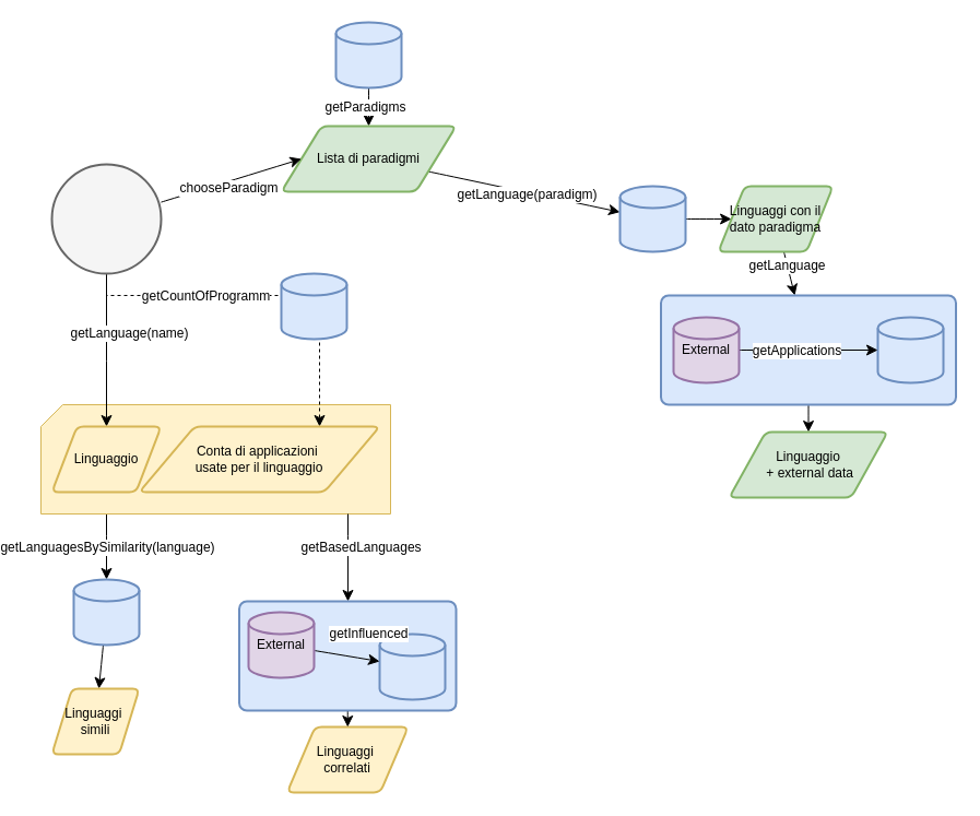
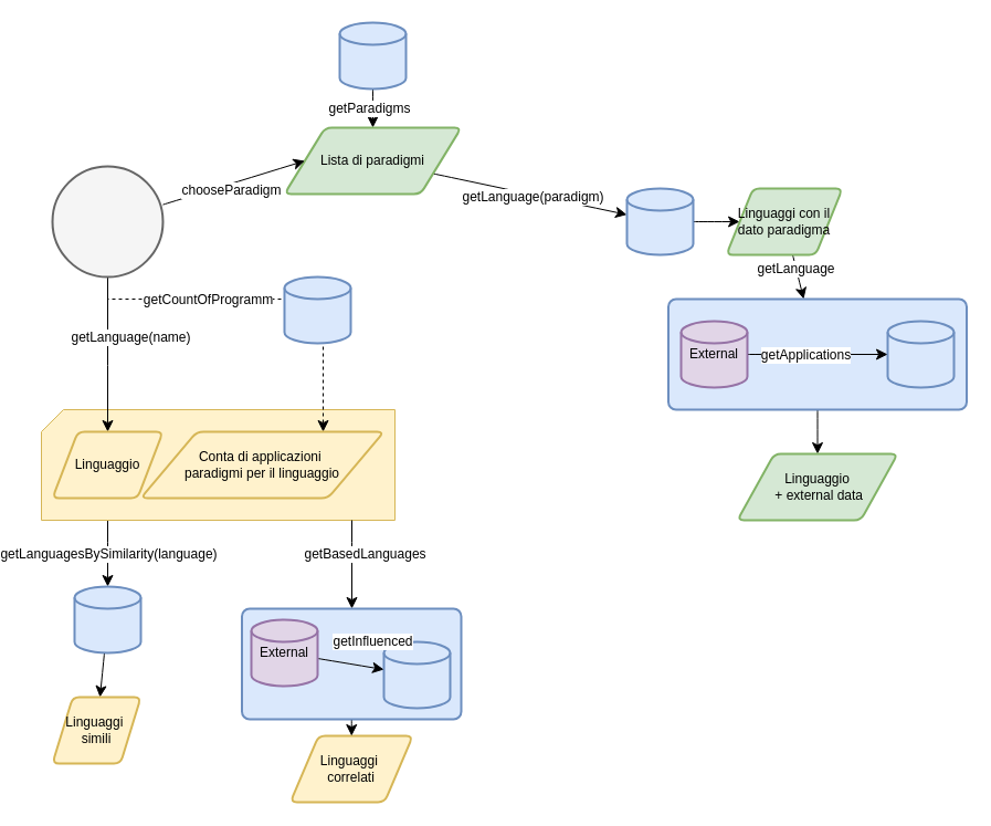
  <mxCell id="0" />
  <mxCell id="1" parent="0" />
  <mxCell id="2" style="edgeStyle=orthogonalEdgeStyle;rounded=0;orthogonalLoop=1;jettySize=auto;html=1;fontSize=12;startSize=8;endSize=8;" edge="1" parent="1" source="4" target="34"><mxGeometry relative="1" as="geometry"><Array as="points"><mxPoint x="80" y="490" /><mxPoint x="80" y="490" /></Array></mxGeometry></mxCell>
  <mxCell id="3" value="getLanguagesBySimilarity(language)" style="edgeLabel;html=1;align=center;verticalAlign=middle;resizable=0;points=[];fontSize=12;" vertex="1" connectable="0" parent="2"><mxGeometry x="0.127" y="1" relative="1" as="geometry"><mxPoint x="-1" y="-4" as="offset" /></mxGeometry></mxCell>
  <mxCell id="4" value="" style="verticalLabelPosition=bottom;verticalAlign=top;html=1;shape=card;whiteSpace=wrap;size=20;arcSize=12;fillColor=#fff2cc;strokeColor=#d6b656;" vertex="1" parent="1"><mxGeometry x="20" y="370" width="320" height="100" as="geometry" /></mxCell>
  <mxCell id="5" style="edgeStyle=none;curved=1;rounded=0;orthogonalLoop=1;jettySize=auto;html=1;fontSize=12;startSize=8;endSize=8;entryX=0.5;entryY=0;entryDx=0;entryDy=0;" edge="1" parent="1" source="17" target="9"><mxGeometry relative="1" as="geometry"><mxPoint x="390" y="90" as="targetPoint" /></mxGeometry></mxCell>
  <mxCell id="6" value="getParadigms" style="edgeLabel;html=1;align=center;verticalAlign=middle;resizable=0;points=[];fontSize=12;" vertex="1" connectable="0" parent="5"><mxGeometry x="-0.022" y="-4" relative="1" as="geometry"><mxPoint as="offset" /></mxGeometry></mxCell>
  <mxCell id="7" style="edgeStyle=none;curved=1;rounded=0;orthogonalLoop=1;jettySize=auto;html=1;fontSize=12;startSize=8;endSize=8;" edge="1" parent="1" source="9" target="19"><mxGeometry relative="1" as="geometry" /></mxCell>
  <mxCell id="8" value="getLanguage(paradigm)" style="edgeLabel;html=1;align=center;verticalAlign=middle;resizable=0;points=[];fontSize=12;" vertex="1" connectable="0" parent="7"><mxGeometry x="0.147" y="-2" relative="1" as="geometry"><mxPoint x="-10" y="-2" as="offset" /></mxGeometry></mxCell>
  <mxCell id="9" value="Lista di paradigmi" style="shape=parallelogram;html=1;strokeWidth=2;perimeter=parallelogramPerimeter;whiteSpace=wrap;rounded=1;arcSize=12;size=0.23;fillColor=#d5e8d4;strokeColor=#82b366;" vertex="1" parent="1"><mxGeometry x="240" y="115" width="160" height="60" as="geometry" /></mxCell>
  <mxCell id="10" style="edgeStyle=none;curved=1;rounded=0;orthogonalLoop=1;jettySize=auto;html=1;entryX=0;entryY=0.5;entryDx=0;entryDy=0;fontSize=12;startSize=8;endSize=8;" edge="1" parent="1" source="16" target="9"><mxGeometry relative="1" as="geometry" /></mxCell>
  <mxCell id="11" value="chooseParadigm" style="edgeLabel;html=1;align=center;verticalAlign=middle;resizable=0;points=[];fontSize=12;" vertex="1" connectable="0" parent="10"><mxGeometry x="-0.333" y="1" relative="1" as="geometry"><mxPoint x="19" y="1" as="offset" /></mxGeometry></mxCell>
  <mxCell id="12" style="edgeStyle=elbowEdgeStyle;rounded=0;orthogonalLoop=1;jettySize=auto;html=1;fontSize=12;startSize=8;endSize=8;" edge="1" parent="1" source="16" target="30"><mxGeometry relative="1" as="geometry"><mxPoint x="560" y="450" as="targetPoint" /><Array as="points"><mxPoint x="80" y="330" /></Array></mxGeometry></mxCell>
  <mxCell id="13" value="getLanguage(name)" style="edgeLabel;html=1;align=center;verticalAlign=middle;resizable=0;points=[];fontSize=12;" vertex="1" connectable="0" parent="12"><mxGeometry x="0.656" y="2" relative="1" as="geometry"><mxPoint x="18" y="-62" as="offset" /></mxGeometry></mxCell>
  <mxCell id="14" style="edgeStyle=orthogonalEdgeStyle;rounded=0;orthogonalLoop=1;jettySize=auto;html=1;fontSize=12;startSize=8;endSize=8;dashed=1;exitX=0.5;exitY=1;exitDx=0;exitDy=0;exitPerimeter=0;" edge="1" parent="1" source="16" target="31"><mxGeometry relative="1" as="geometry"><Array as="points"><mxPoint x="80" y="270" /><mxPoint x="275" y="270" /></Array></mxGeometry></mxCell>
  <mxCell id="15" value="getCountOfProgramm" style="edgeLabel;html=1;align=center;verticalAlign=middle;resizable=0;points=[];fontSize=12;" vertex="1" connectable="0" parent="14"><mxGeometry x="-0.583" y="-1" relative="1" as="geometry"><mxPoint x="40" y="-1" as="offset" /></mxGeometry></mxCell>
  <mxCell id="16" value="" style="strokeWidth=2;html=1;shape=mxgraph.flowchart.start_2;whiteSpace=wrap;fillColor=#f5f5f5;fontColor=#333333;strokeColor=#666666;" vertex="1" parent="1"><mxGeometry x="30" y="150" width="100" height="100" as="geometry" /></mxCell>
  <mxCell id="17" value="" style="strokeWidth=2;html=1;shape=mxgraph.flowchart.database;whiteSpace=wrap;fillColor=#dae8fc;strokeColor=#6c8ebf;" vertex="1" parent="1"><mxGeometry x="290" y="20" width="60" height="60" as="geometry" /></mxCell>
  <mxCell id="18" style="edgeStyle=none;curved=1;rounded=0;orthogonalLoop=1;jettySize=auto;html=1;fontSize=12;startSize=8;endSize=8;" edge="1" parent="1" source="19" target="22"><mxGeometry relative="1" as="geometry" /></mxCell>
  <mxCell id="19" value="" style="strokeWidth=2;html=1;shape=mxgraph.flowchart.database;whiteSpace=wrap;fillColor=#dae8fc;strokeColor=#6c8ebf;" vertex="1" parent="1"><mxGeometry x="550" y="170" width="60" height="60" as="geometry" /></mxCell>
  <mxCell id="20" style="edgeStyle=none;curved=1;rounded=0;orthogonalLoop=1;jettySize=auto;html=1;fontSize=12;startSize=8;endSize=8;" edge="1" parent="1" source="22" target="25"><mxGeometry relative="1" as="geometry"><mxPoint x="725" y="260" as="targetPoint" /></mxGeometry></mxCell>
  <mxCell id="21" value="getLanguage" style="edgeLabel;html=1;align=center;verticalAlign=middle;resizable=0;points=[];fontSize=12;" vertex="1" connectable="0" parent="20"><mxGeometry x="-0.364" y="-1" relative="1" as="geometry"><mxPoint as="offset" /></mxGeometry></mxCell>
  <mxCell id="22" value="Linguaggi con il dato paradigma" style="shape=parallelogram;html=1;strokeWidth=2;perimeter=parallelogramPerimeter;whiteSpace=wrap;rounded=1;arcSize=12;size=0.23;fillColor=#d5e8d4;strokeColor=#82b366;" vertex="1" parent="1"><mxGeometry x="640" y="170" width="105" height="60" as="geometry" /></mxCell>
  <mxCell id="23" style="edgeStyle=none;curved=1;rounded=0;orthogonalLoop=1;jettySize=auto;html=1;fontSize=12;startSize=8;endSize=8;" edge="1" parent="1" source="25" target="24"><mxGeometry relative="1" as="geometry"><mxPoint x="725" y="360" as="targetPoint" /><mxPoint x="725" y="340" as="sourcePoint" /></mxGeometry></mxCell>
- <mxCell id="24" value="Linguaggio&lt;div&gt;&amp;nbsp;+ external data&lt;/div&gt;" style="shape=parallelogram;html=1;strokeWidth=2;perimeter=parallelogramPerimeter;whiteSpace=wrap;rounded=1;arcSize=12;size=0.23;fillColor=#d5e8d4;strokeColor=#82b366;" vertex="1" parent="1"><mxGeometry x="650" y="395" width="145" height="60" as="geometry" /></mxCell>
+ <mxCell id="24" value="Linguaggio&lt;div&gt;&amp;nbsp;+ external data&lt;/div&gt;" style="shape=parallelogram;html=1;strokeWidth=2;perimeter=parallelogramPerimeter;whiteSpace=wrap;rounded=1;arcSize=12;size=0.23;fillColor=#d5e8d4;strokeColor=#82b366;" vertex="1" parent="1"><mxGeometry x="650" y="410" width="145" height="60" as="geometry" /></mxCell>
  <mxCell id="25" value="" style="rounded=1;whiteSpace=wrap;html=1;absoluteArcSize=1;arcSize=14;strokeWidth=2;fillColor=#dae8fc;strokeColor=#6c8ebf;" vertex="1" parent="1"><mxGeometry x="587.5" y="270" width="270" height="100" as="geometry" /></mxCell>
  <mxCell id="26" value="" style="strokeWidth=2;html=1;shape=mxgraph.flowchart.database;whiteSpace=wrap;fillColor=#dae8fc;strokeColor=#6c8ebf;" vertex="1" parent="1"><mxGeometry x="786" y="290" width="60" height="60" as="geometry" /></mxCell>
  <mxCell id="27" style="edgeStyle=none;curved=1;rounded=0;orthogonalLoop=1;jettySize=auto;html=1;fontSize=12;startSize=8;endSize=8;" edge="1" parent="1" source="29" target="26"><mxGeometry relative="1" as="geometry" /></mxCell>
  <mxCell id="28" value="getApplications" style="edgeLabel;html=1;align=center;verticalAlign=middle;resizable=0;points=[];fontSize=12;" vertex="1" connectable="0" parent="27"><mxGeometry x="-0.174" relative="1" as="geometry"><mxPoint as="offset" /></mxGeometry></mxCell>
  <mxCell id="29" value="External" style="strokeWidth=2;html=1;shape=mxgraph.flowchart.database;whiteSpace=wrap;fillColor=#e1d5e7;strokeColor=#9673a6;" vertex="1" parent="1"><mxGeometry x="599" y="290" width="60" height="60" as="geometry" /></mxCell>
  <mxCell id="30" value="Linguaggio" style="shape=parallelogram;html=1;strokeWidth=2;perimeter=parallelogramPerimeter;whiteSpace=wrap;rounded=1;arcSize=12;size=0.23;fillColor=#fff2cc;strokeColor=#d6b656;" vertex="1" parent="1"><mxGeometry x="30" y="390" width="100" height="60" as="geometry" /></mxCell>
- <mxCell id="31" value="Conta di applicazioni&amp;nbsp;&lt;div&gt;usate per il linguaggio&lt;/div&gt;" style="shape=parallelogram;html=1;strokeWidth=2;perimeter=parallelogramPerimeter;whiteSpace=wrap;rounded=1;arcSize=12;size=0.23;fillColor=#fff2cc;strokeColor=#d6b656;" vertex="1" parent="1"><mxGeometry x="110" y="390" width="220" height="60" as="geometry" /></mxCell>
+ <mxCell id="31" value="Conta di applicazioni&amp;nbsp;&lt;div&gt;paradigmi per il linguaggio&lt;/div&gt;" style="shape=parallelogram;html=1;strokeWidth=2;perimeter=parallelogramPerimeter;whiteSpace=wrap;rounded=1;arcSize=12;size=0.23;fillColor=#fff2cc;strokeColor=#d6b656;" vertex="1" parent="1"><mxGeometry x="110" y="390" width="220" height="60" as="geometry" /></mxCell>
  <mxCell id="32" value="" style="strokeWidth=2;html=1;shape=mxgraph.flowchart.database;whiteSpace=wrap;fillColor=#dae8fc;strokeColor=#6c8ebf;" vertex="1" parent="1"><mxGeometry x="240" y="250" width="60" height="60" as="geometry" /></mxCell>
  <mxCell id="33" style="edgeStyle=none;curved=1;rounded=0;orthogonalLoop=1;jettySize=auto;html=1;fontSize=12;startSize=8;endSize=8;" edge="1" parent="1" source="34" target="35"><mxGeometry relative="1" as="geometry" /></mxCell>
  <mxCell id="34" value="" style="strokeWidth=2;html=1;shape=mxgraph.flowchart.database;whiteSpace=wrap;fillColor=#dae8fc;strokeColor=#6c8ebf;" vertex="1" parent="1"><mxGeometry x="50" y="530" width="60" height="60" as="geometry" /></mxCell>
  <mxCell id="35" value="Linguaggi&amp;nbsp;&lt;div&gt;simili&lt;/div&gt;" style="shape=parallelogram;html=1;strokeWidth=2;perimeter=parallelogramPerimeter;whiteSpace=wrap;rounded=1;arcSize=12;size=0.23;fillColor=#fff2cc;strokeColor=#d6b656;" vertex="1" parent="1"><mxGeometry x="30" y="630" width="80" height="60" as="geometry" /></mxCell>
  <mxCell id="36" style="edgeStyle=orthogonalEdgeStyle;rounded=0;orthogonalLoop=1;jettySize=auto;html=1;fontSize=12;startSize=8;endSize=8;" edge="1" parent="1" target="40" source="4"><mxGeometry relative="1" as="geometry"><mxPoint x="289.133" y="470" as="sourcePoint" /><Array as="points"><mxPoint x="301" y="490" /><mxPoint x="301" y="490" /></Array><mxPoint x="289.133" y="550" as="targetPoint" /></mxGeometry></mxCell>
  <mxCell id="37" value="getBasedLanguages" style="edgeLabel;html=1;align=center;verticalAlign=middle;resizable=0;points=[];fontSize=12;" vertex="1" connectable="0" parent="36"><mxGeometry x="0.127" y="1" relative="1" as="geometry"><mxPoint x="10" y="-15" as="offset" /></mxGeometry></mxCell>
  <mxCell id="38" value="Linguaggi&amp;nbsp;&lt;div&gt;correlati&lt;/div&gt;" style="shape=parallelogram;html=1;strokeWidth=2;perimeter=parallelogramPerimeter;whiteSpace=wrap;rounded=1;arcSize=12;size=0.23;fillColor=#fff2cc;strokeColor=#d6b656;" vertex="1" parent="1"><mxGeometry x="245.37" y="665" width="110.75" height="60" as="geometry" /></mxCell>
  <mxCell id="39" style="edgeStyle=none;curved=1;rounded=0;orthogonalLoop=1;jettySize=auto;html=1;fontSize=12;startSize=8;endSize=8;" edge="1" parent="1" source="40" target="38"><mxGeometry relative="1" as="geometry" /></mxCell>
  <mxCell id="40" value="" style="rounded=1;whiteSpace=wrap;html=1;absoluteArcSize=1;arcSize=14;strokeWidth=2;fillColor=#dae8fc;strokeColor=#6c8ebf;" vertex="1" parent="1"><mxGeometry x="201.5" y="550" width="198.5" height="100" as="geometry" /></mxCell>
  <mxCell id="41" value="" style="strokeWidth=2;html=1;shape=mxgraph.flowchart.database;whiteSpace=wrap;fillColor=#dae8fc;strokeColor=#6c8ebf;" vertex="1" parent="1"><mxGeometry x="330" y="580" width="60" height="60" as="geometry" /></mxCell>
  <mxCell id="42" style="edgeStyle=none;curved=1;rounded=0;orthogonalLoop=1;jettySize=auto;html=1;fontSize=12;startSize=8;endSize=8;" edge="1" parent="1" source="44" target="41"><mxGeometry relative="1" as="geometry" /></mxCell>
  <mxCell id="43" value="getInfluenced" style="edgeLabel;html=1;align=center;verticalAlign=middle;resizable=0;points=[];fontSize=12;" vertex="1" connectable="0" parent="42"><mxGeometry x="-0.592" relative="1" as="geometry"><mxPoint x="38" y="-17" as="offset" /></mxGeometry></mxCell>
  <mxCell id="44" value="External" style="strokeWidth=2;html=1;shape=mxgraph.flowchart.database;whiteSpace=wrap;fillColor=#e1d5e7;strokeColor=#9673a6;" vertex="1" parent="1"><mxGeometry x="210" y="560" width="60" height="60" as="geometry" /></mxCell>
